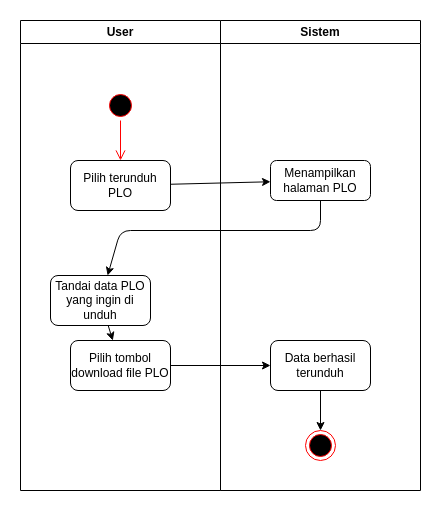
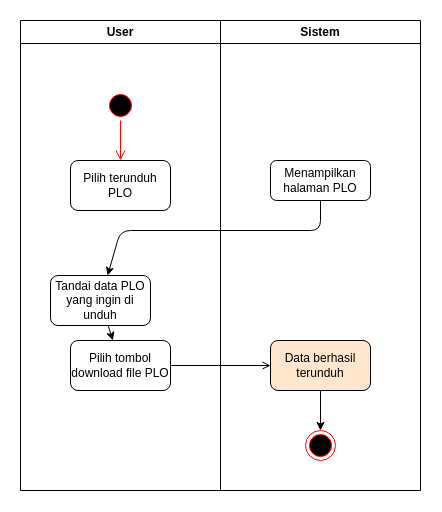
  <mxCell id="0" />
  <mxCell id="1" parent="0" />
  <mxCell id="2" value="User" style="swimlane;whiteSpace=wrap;html=1;startSize=23;" parent="1" vertex="1"><mxGeometry x="20" y="20" width="200" height="470" as="geometry" /></mxCell>
  <mxCell id="3" value="Pilih terunduh PLO" style="rounded=1;whiteSpace=wrap;html=1;" parent="2" vertex="1"><mxGeometry x="50" y="140" width="100" height="50" as="geometry" /></mxCell>
  <mxCell id="4" value="" style="ellipse;html=1;shape=startState;fillColor=#000000;strokeColor=#ff0000;" parent="2" vertex="1"><mxGeometry x="85" y="70" width="30" height="30" as="geometry" /></mxCell>
  <mxCell id="5" value="" style="edgeStyle=orthogonalEdgeStyle;html=1;verticalAlign=bottom;endArrow=open;endSize=8;strokeColor=#ff0000;entryX=0.5;entryY=0;entryDx=0;entryDy=0;" parent="2" source="4" target="3" edge="1"><mxGeometry relative="1" as="geometry"><mxPoint x="100" y="160" as="targetPoint" /></mxGeometry></mxCell>
  <mxCell id="6" value="" style="edgeStyle=none;html=1;" parent="2" source="7" target="8" edge="1"><mxGeometry relative="1" as="geometry" /></mxCell>
  <mxCell id="7" value="Tandai data PLO yang ingin di unduh" style="rounded=1;whiteSpace=wrap;html=1;" parent="2" vertex="1"><mxGeometry x="30" y="255" width="100" height="50" as="geometry" /></mxCell>
  <mxCell id="8" value="Pilih tombol download file PLO" style="rounded=1;whiteSpace=wrap;html=1;" parent="2" vertex="1"><mxGeometry x="50" y="320" width="100" height="50" as="geometry" /></mxCell>
  <mxCell id="9" value="Sistem" style="swimlane;whiteSpace=wrap;html=1;startSize=23;" parent="1" vertex="1"><mxGeometry x="220" y="20" width="200" height="470" as="geometry" /></mxCell>
  <mxCell id="10" value="Menampilkan halaman PLO" style="rounded=1;whiteSpace=wrap;html=1;" parent="9" vertex="1"><mxGeometry x="50" y="140" width="100" height="40" as="geometry" /></mxCell>
  <mxCell id="11" value="" style="edgeStyle=none;html=1;" parent="9" source="12" target="13" edge="1"><mxGeometry relative="1" as="geometry" /></mxCell>
- <mxCell id="12" value="Data berhasil terunduh" style="rounded=1;whiteSpace=wrap;html=1;" parent="9" vertex="1"><mxGeometry x="50" y="320" width="100" height="50" as="geometry" /></mxCell>
+ <mxCell id="12" value="Data berhasil terunduh" style="rounded=1;whiteSpace=wrap;html=1;fillColor=#ffe6cc;" parent="9" vertex="1"><mxGeometry x="50" y="320" width="100" height="50" as="geometry" /></mxCell>
  <mxCell id="13" value="" style="ellipse;html=1;shape=endState;fillColor=#000000;strokeColor=#ff0000;" parent="9" vertex="1"><mxGeometry x="85" y="410" width="30" height="30" as="geometry" /></mxCell>
- <mxCell id="14" value="" style="edgeStyle=none;html=1;" parent="1" source="3" target="10" edge="1"><mxGeometry relative="1" as="geometry" /></mxCell>
  <mxCell id="15" value="" style="edgeStyle=none;html=1;exitX=0.5;exitY=1;exitDx=0;exitDy=0;" parent="1" source="10" target="7" edge="1"><mxGeometry relative="1" as="geometry"><Array as="points"><mxPoint x="320" y="230" /><mxPoint x="120" y="230" /></Array></mxGeometry></mxCell>
- <mxCell id="16" value="" style="edgeStyle=none;html=1;" parent="1" source="8" target="12" edge="1"><mxGeometry relative="1" as="geometry" /></mxCell>
+ <mxCell id="16" value="" style="edgeStyle=none;html=1;endArrow=open;" parent="1" source="8" target="12" edge="1"><mxGeometry relative="1" as="geometry" /></mxCell>
